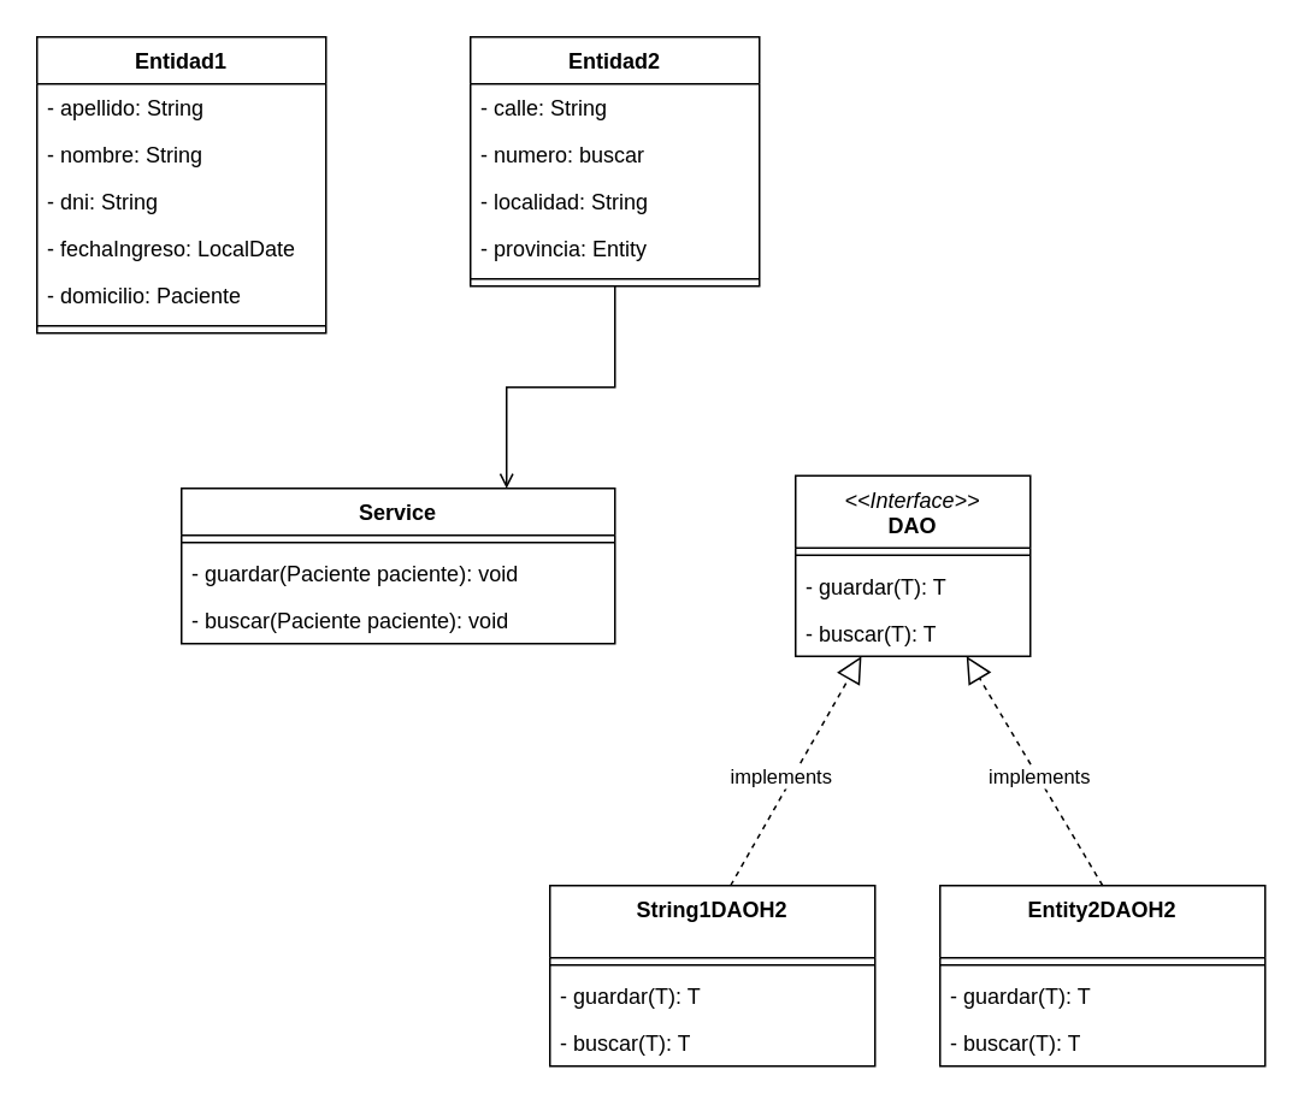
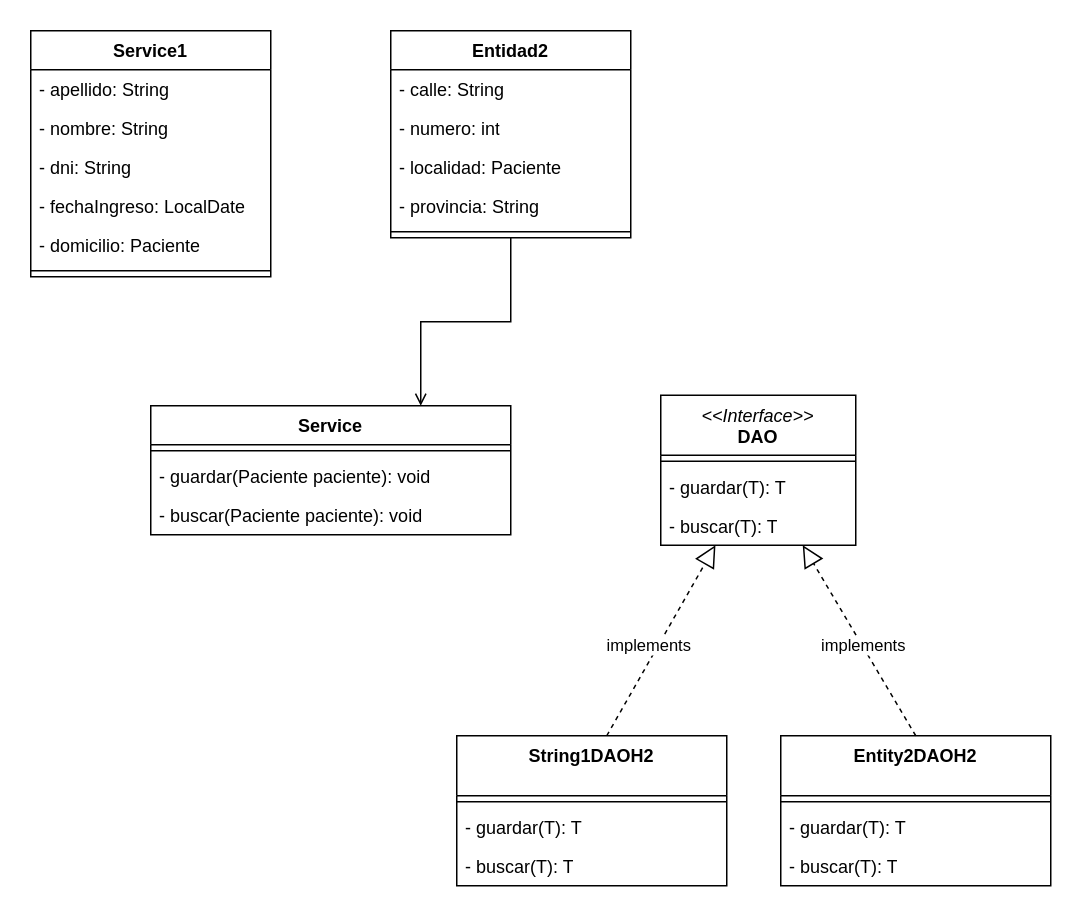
  <mxCell id="0" />
  <mxCell id="1" parent="0" />
- <mxCell id="2" value="Entidad1" style="swimlane;fontStyle=1;align=center;verticalAlign=top;childLayout=stackLayout;horizontal=1;startSize=26;horizontalStack=0;resizeParent=1;resizeParentMax=0;resizeLast=0;collapsible=1;marginBottom=0;whiteSpace=wrap;html=1;" vertex="1" parent="1"><mxGeometry x="20" y="20" width="160" height="164" as="geometry" /></mxCell>
+ <mxCell id="2" value="Service1" style="swimlane;fontStyle=1;align=center;verticalAlign=top;childLayout=stackLayout;horizontal=1;startSize=26;horizontalStack=0;resizeParent=1;resizeParentMax=0;resizeLast=0;collapsible=1;marginBottom=0;whiteSpace=wrap;html=1;" vertex="1" parent="1"><mxGeometry x="20" y="20" width="160" height="164" as="geometry" /></mxCell>
  <mxCell id="3" value="- apellido: String" style="text;strokeColor=none;fillColor=none;align=left;verticalAlign=top;spacingLeft=4;spacingRight=4;overflow=hidden;rotatable=0;points=[[0,0.5],[1,0.5]];portConstraint=eastwest;whiteSpace=wrap;html=1;" vertex="1" parent="2"><mxGeometry y="26" width="160" height="26" as="geometry" /></mxCell>
  <mxCell id="4" value="- nombre: String" style="text;strokeColor=none;fillColor=none;align=left;verticalAlign=top;spacingLeft=4;spacingRight=4;overflow=hidden;rotatable=0;points=[[0,0.5],[1,0.5]];portConstraint=eastwest;whiteSpace=wrap;html=1;" vertex="1" parent="2"><mxGeometry y="52" width="160" height="26" as="geometry" /></mxCell>
  <mxCell id="5" value="- dni: String" style="text;strokeColor=none;fillColor=none;align=left;verticalAlign=top;spacingLeft=4;spacingRight=4;overflow=hidden;rotatable=0;points=[[0,0.5],[1,0.5]];portConstraint=eastwest;whiteSpace=wrap;html=1;" vertex="1" parent="2"><mxGeometry y="78" width="160" height="26" as="geometry" /></mxCell>
  <mxCell id="6" value="- fechaIngreso: LocalDate" style="text;strokeColor=none;fillColor=none;align=left;verticalAlign=top;spacingLeft=4;spacingRight=4;overflow=hidden;rotatable=0;points=[[0,0.5],[1,0.5]];portConstraint=eastwest;whiteSpace=wrap;html=1;" vertex="1" parent="2"><mxGeometry y="104" width="160" height="26" as="geometry" /></mxCell>
  <mxCell id="7" value="- domicilio: Paciente" style="text;strokeColor=none;fillColor=none;align=left;verticalAlign=top;spacingLeft=4;spacingRight=4;overflow=hidden;rotatable=0;points=[[0,0.5],[1,0.5]];portConstraint=eastwest;whiteSpace=wrap;html=1;" vertex="1" parent="2"><mxGeometry y="130" width="160" height="26" as="geometry" /></mxCell>
  <mxCell id="8" value="" style="line;strokeWidth=1;fillColor=none;align=left;verticalAlign=middle;spacingTop=-1;spacingLeft=3;spacingRight=3;rotatable=0;labelPosition=right;points=[];portConstraint=eastwest;strokeColor=inherit;" vertex="1" parent="2"><mxGeometry y="156" width="160" height="8" as="geometry" /></mxCell>
  <mxCell id="9" style="edgeStyle=orthogonalEdgeStyle;rounded=0;orthogonalLoop=1;jettySize=auto;html=1;entryX=0.75;entryY=0;entryDx=0;entryDy=0;endArrow=open;" edge="1" parent="1" source="10" target="16"><mxGeometry relative="1" as="geometry" /></mxCell>
  <mxCell id="10" value="Entidad2" style="swimlane;fontStyle=1;align=center;verticalAlign=top;childLayout=stackLayout;horizontal=1;startSize=26;horizontalStack=0;resizeParent=1;resizeParentMax=0;resizeLast=0;collapsible=1;marginBottom=0;whiteSpace=wrap;html=1;" vertex="1" parent="1"><mxGeometry x="260" y="20" width="160" height="138" as="geometry" /></mxCell>
  <mxCell id="11" value="- calle: String" style="text;strokeColor=none;fillColor=none;align=left;verticalAlign=top;spacingLeft=4;spacingRight=4;overflow=hidden;rotatable=0;points=[[0,0.5],[1,0.5]];portConstraint=eastwest;whiteSpace=wrap;html=1;" vertex="1" parent="10"><mxGeometry y="26" width="160" height="26" as="geometry" /></mxCell>
- <mxCell id="12" value="- numero: buscar" style="text;strokeColor=none;fillColor=none;align=left;verticalAlign=top;spacingLeft=4;spacingRight=4;overflow=hidden;rotatable=0;points=[[0,0.5],[1,0.5]];portConstraint=eastwest;whiteSpace=wrap;html=1;" vertex="1" parent="10"><mxGeometry y="52" width="160" height="26" as="geometry" /></mxCell>
- <mxCell id="13" value="- localidad: String" style="text;strokeColor=none;fillColor=none;align=left;verticalAlign=top;spacingLeft=4;spacingRight=4;overflow=hidden;rotatable=0;points=[[0,0.5],[1,0.5]];portConstraint=eastwest;whiteSpace=wrap;html=1;" vertex="1" parent="10"><mxGeometry y="78" width="160" height="26" as="geometry" /></mxCell>
- <mxCell id="14" value="- provincia: Entity" style="text;strokeColor=none;fillColor=none;align=left;verticalAlign=top;spacingLeft=4;spacingRight=4;overflow=hidden;rotatable=0;points=[[0,0.5],[1,0.5]];portConstraint=eastwest;whiteSpace=wrap;html=1;" vertex="1" parent="10"><mxGeometry y="104" width="160" height="26" as="geometry" /></mxCell>
+ <mxCell id="12" value="- numero: int" style="text;strokeColor=none;fillColor=none;align=left;verticalAlign=top;spacingLeft=4;spacingRight=4;overflow=hidden;rotatable=0;points=[[0,0.5],[1,0.5]];portConstraint=eastwest;whiteSpace=wrap;html=1;" vertex="1" parent="10"><mxGeometry y="52" width="160" height="26" as="geometry" /></mxCell>
+ <mxCell id="13" value="- localidad: Paciente" style="text;strokeColor=none;fillColor=none;align=left;verticalAlign=top;spacingLeft=4;spacingRight=4;overflow=hidden;rotatable=0;points=[[0,0.5],[1,0.5]];portConstraint=eastwest;whiteSpace=wrap;html=1;" vertex="1" parent="10"><mxGeometry y="78" width="160" height="26" as="geometry" /></mxCell>
+ <mxCell id="14" value="- provincia: String" style="text;strokeColor=none;fillColor=none;align=left;verticalAlign=top;spacingLeft=4;spacingRight=4;overflow=hidden;rotatable=0;points=[[0,0.5],[1,0.5]];portConstraint=eastwest;whiteSpace=wrap;html=1;" vertex="1" parent="10"><mxGeometry y="104" width="160" height="26" as="geometry" /></mxCell>
  <mxCell id="15" value="" style="line;strokeWidth=1;fillColor=none;align=left;verticalAlign=middle;spacingTop=-1;spacingLeft=3;spacingRight=3;rotatable=0;labelPosition=right;points=[];portConstraint=eastwest;strokeColor=inherit;" vertex="1" parent="10"><mxGeometry y="130" width="160" height="8" as="geometry" /></mxCell>
  <mxCell id="16" value="Service" style="swimlane;fontStyle=1;align=center;verticalAlign=top;childLayout=stackLayout;horizontal=1;startSize=26;horizontalStack=0;resizeParent=1;resizeParentMax=0;resizeLast=0;collapsible=1;marginBottom=0;whiteSpace=wrap;html=1;" vertex="1" parent="1"><mxGeometry x="100" y="270" width="240" height="86" as="geometry" /></mxCell>
  <mxCell id="17" value="" style="line;strokeWidth=1;fillColor=none;align=left;verticalAlign=middle;spacingTop=-1;spacingLeft=3;spacingRight=3;rotatable=0;labelPosition=right;points=[];portConstraint=eastwest;strokeColor=inherit;" vertex="1" parent="16"><mxGeometry y="26" width="240" height="8" as="geometry" /></mxCell>
  <mxCell id="18" value="- guardar(Paciente paciente): void" style="text;strokeColor=none;fillColor=none;align=left;verticalAlign=top;spacingLeft=4;spacingRight=4;overflow=hidden;rotatable=0;points=[[0,0.5],[1,0.5]];portConstraint=eastwest;whiteSpace=wrap;html=1;" vertex="1" parent="16"><mxGeometry y="34" width="240" height="26" as="geometry" /></mxCell>
  <mxCell id="19" value="- buscar(Paciente paciente): void" style="text;strokeColor=none;fillColor=none;align=left;verticalAlign=top;spacingLeft=4;spacingRight=4;overflow=hidden;rotatable=0;points=[[0,0.5],[1,0.5]];portConstraint=eastwest;whiteSpace=wrap;html=1;" vertex="1" parent="16"><mxGeometry y="60" width="240" height="26" as="geometry" /></mxCell>
  <mxCell id="20" value="&lt;span style=&quot;font-weight: normal;&quot;&gt;&lt;i&gt;&amp;lt;&amp;lt;Interface&amp;gt;&amp;gt;&lt;br&gt;&lt;/i&gt;&lt;/span&gt;DAO" style="swimlane;fontStyle=1;align=center;verticalAlign=top;childLayout=stackLayout;horizontal=1;startSize=40;horizontalStack=0;resizeParent=1;resizeParentMax=0;resizeLast=0;collapsible=1;marginBottom=0;whiteSpace=wrap;html=1;" vertex="1" parent="1"><mxGeometry x="440" y="263" width="130" height="100" as="geometry" /></mxCell>
  <mxCell id="21" value="" style="line;strokeWidth=1;fillColor=none;align=left;verticalAlign=middle;spacingTop=-1;spacingLeft=3;spacingRight=3;rotatable=0;labelPosition=right;points=[];portConstraint=eastwest;strokeColor=inherit;" vertex="1" parent="20"><mxGeometry y="40" width="130" height="8" as="geometry" /></mxCell>
  <mxCell id="22" value="- guardar(T): T&lt;span style=&quot;white-space: pre;&quot;&gt; &lt;/span&gt;" style="text;strokeColor=none;fillColor=none;align=left;verticalAlign=top;spacingLeft=4;spacingRight=4;overflow=hidden;rotatable=0;points=[[0,0.5],[1,0.5]];portConstraint=eastwest;whiteSpace=wrap;html=1;" vertex="1" parent="20"><mxGeometry y="48" width="130" height="26" as="geometry" /></mxCell>
  <mxCell id="23" value="- buscar(T): T" style="text;strokeColor=none;fillColor=none;align=left;verticalAlign=top;spacingLeft=4;spacingRight=4;overflow=hidden;rotatable=0;points=[[0,0.5],[1,0.5]];portConstraint=eastwest;whiteSpace=wrap;html=1;" vertex="1" parent="20"><mxGeometry y="74" width="130" height="26" as="geometry" /></mxCell>
  <mxCell id="24" value="String1DAOH2" style="swimlane;fontStyle=1;align=center;verticalAlign=top;childLayout=stackLayout;horizontal=1;startSize=40;horizontalStack=0;resizeParent=1;resizeParentMax=0;resizeLast=0;collapsible=1;marginBottom=0;whiteSpace=wrap;html=1;" vertex="1" parent="1"><mxGeometry x="304" y="490" width="180" height="100" as="geometry" /></mxCell>
  <mxCell id="25" value="" style="endArrow=block;dashed=1;endFill=0;endSize=12;html=1;rounded=0;" edge="1" parent="24" target="20"><mxGeometry width="160" relative="1" as="geometry"><mxPoint x="100" as="sourcePoint" /><mxPoint x="260" as="targetPoint" /></mxGeometry></mxCell>
  <mxCell id="26" value="implements" style="edgeLabel;html=1;align=center;verticalAlign=middle;resizable=0;points=[];" vertex="1" connectable="0" parent="25"><mxGeometry x="0.229" y="-1" relative="1" as="geometry"><mxPoint x="-18" y="17" as="offset" /></mxGeometry></mxCell>
  <mxCell id="27" value="" style="line;strokeWidth=1;fillColor=none;align=left;verticalAlign=middle;spacingTop=-1;spacingLeft=3;spacingRight=3;rotatable=0;labelPosition=right;points=[];portConstraint=eastwest;strokeColor=inherit;" vertex="1" parent="24"><mxGeometry y="40" width="180" height="8" as="geometry" /></mxCell>
  <mxCell id="28" value="- guardar(T): T&lt;span style=&quot;white-space: pre;&quot;&gt; &lt;/span&gt;" style="text;strokeColor=none;fillColor=none;align=left;verticalAlign=top;spacingLeft=4;spacingRight=4;overflow=hidden;rotatable=0;points=[[0,0.5],[1,0.5]];portConstraint=eastwest;whiteSpace=wrap;html=1;" vertex="1" parent="24"><mxGeometry y="48" width="180" height="26" as="geometry" /></mxCell>
  <mxCell id="29" value="- buscar(T): T" style="text;strokeColor=none;fillColor=none;align=left;verticalAlign=top;spacingLeft=4;spacingRight=4;overflow=hidden;rotatable=0;points=[[0,0.5],[1,0.5]];portConstraint=eastwest;whiteSpace=wrap;html=1;" vertex="1" parent="24"><mxGeometry y="74" width="180" height="26" as="geometry" /></mxCell>
  <mxCell id="30" value="Entity2DAOH2" style="swimlane;fontStyle=1;align=center;verticalAlign=top;childLayout=stackLayout;horizontal=1;startSize=40;horizontalStack=0;resizeParent=1;resizeParentMax=0;resizeLast=0;collapsible=1;marginBottom=0;whiteSpace=wrap;html=1;" vertex="1" parent="1"><mxGeometry x="520" y="490" width="180" height="100" as="geometry" /></mxCell>
  <mxCell id="31" value="" style="endArrow=block;dashed=1;endFill=0;endSize=12;html=1;rounded=0;" edge="1" parent="30" target="20"><mxGeometry width="160" relative="1" as="geometry"><mxPoint x="90" as="sourcePoint" /><mxPoint x="250" as="targetPoint" /></mxGeometry></mxCell>
  <mxCell id="32" value="implements" style="edgeLabel;html=1;align=center;verticalAlign=middle;resizable=0;points=[];" vertex="1" connectable="0" parent="31"><mxGeometry x="-0.072" relative="1" as="geometry"><mxPoint y="-1" as="offset" /></mxGeometry></mxCell>
  <mxCell id="33" value="" style="line;strokeWidth=1;fillColor=none;align=left;verticalAlign=middle;spacingTop=-1;spacingLeft=3;spacingRight=3;rotatable=0;labelPosition=right;points=[];portConstraint=eastwest;strokeColor=inherit;" vertex="1" parent="30"><mxGeometry y="40" width="180" height="8" as="geometry" /></mxCell>
  <mxCell id="34" value="- guardar(T): T&lt;span style=&quot;white-space: pre;&quot;&gt; &lt;/span&gt;" style="text;strokeColor=none;fillColor=none;align=left;verticalAlign=top;spacingLeft=4;spacingRight=4;overflow=hidden;rotatable=0;points=[[0,0.5],[1,0.5]];portConstraint=eastwest;whiteSpace=wrap;html=1;" vertex="1" parent="30"><mxGeometry y="48" width="180" height="26" as="geometry" /></mxCell>
  <mxCell id="35" value="- buscar(T): T" style="text;strokeColor=none;fillColor=none;align=left;verticalAlign=top;spacingLeft=4;spacingRight=4;overflow=hidden;rotatable=0;points=[[0,0.5],[1,0.5]];portConstraint=eastwest;whiteSpace=wrap;html=1;" vertex="1" parent="30"><mxGeometry y="74" width="180" height="26" as="geometry" /></mxCell>
